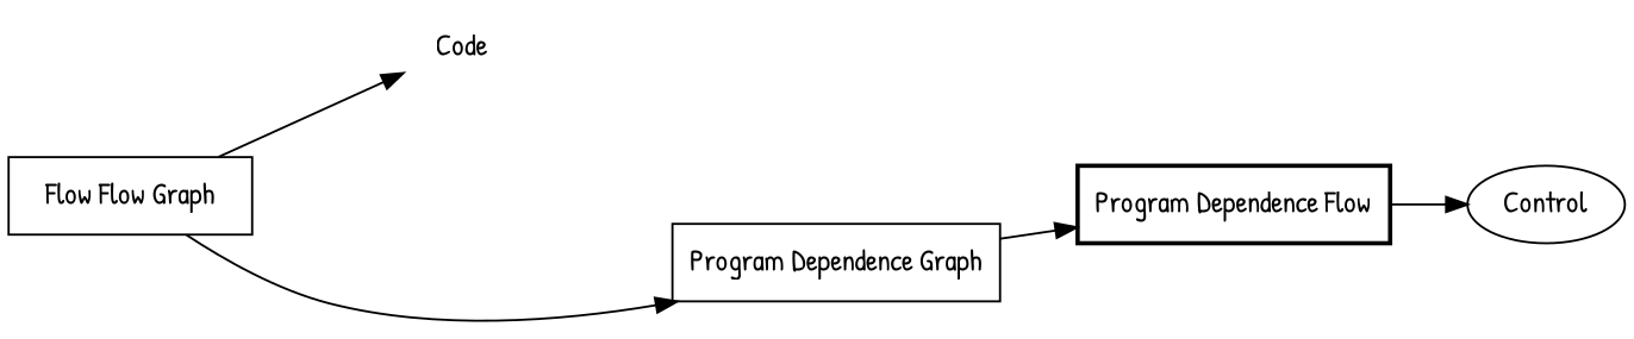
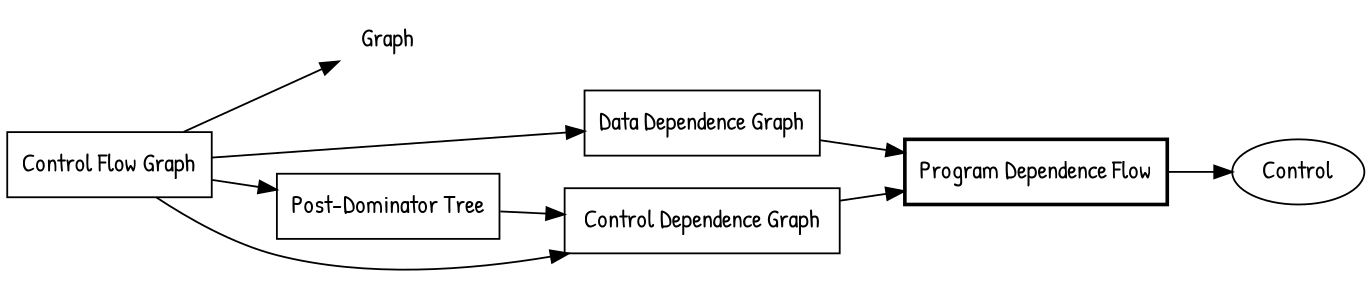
  digraph {
    fontname="Patrick Hand"
    rankdir=LR
    node [fontname="Patrick Hand" shape=rectangle]
    edge [fontname="Patrick Hand"]
-   n1 [label=Code shape=plaintext]
-   n2 [label="Flow Flow Graph"]
-   n5 [label="Program Dependence Graph"]
+   n1 [label="Graph" shape=plaintext]
+   n2 [label="Control Flow Graph"]
+   n3 [label="Data Dependence Graph"]
+   n4 [label="Post-Dominator Tree"]
+   n5 [label="Control Dependence Graph"]
    n6 [label="Program Dependence Flow" style=bold]
    n7 [label=Control shape=oval]
    n2 -> n1
+   n2 -> n3
+   n2 -> n4
    n2 -> n5
+   n3 -> n6
+   n4 -> n5
    n5 -> n6
    n6 -> n7
  }
